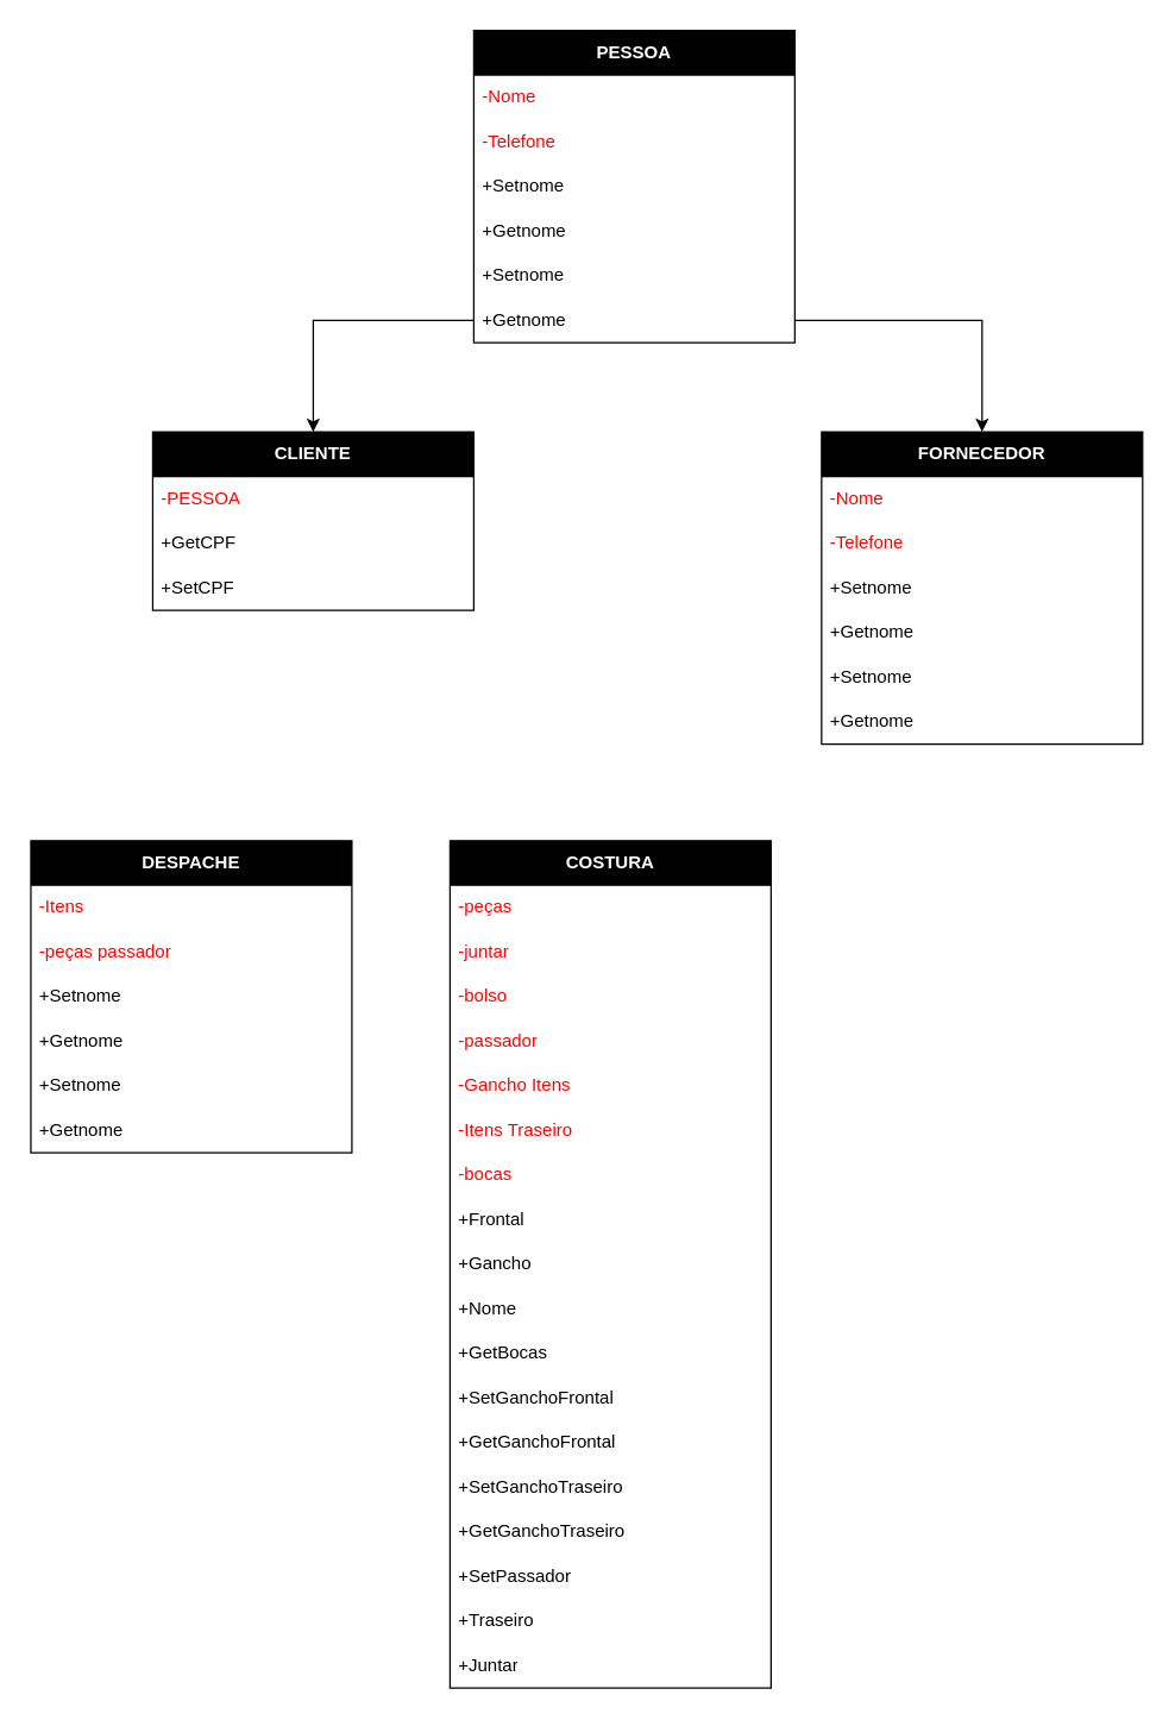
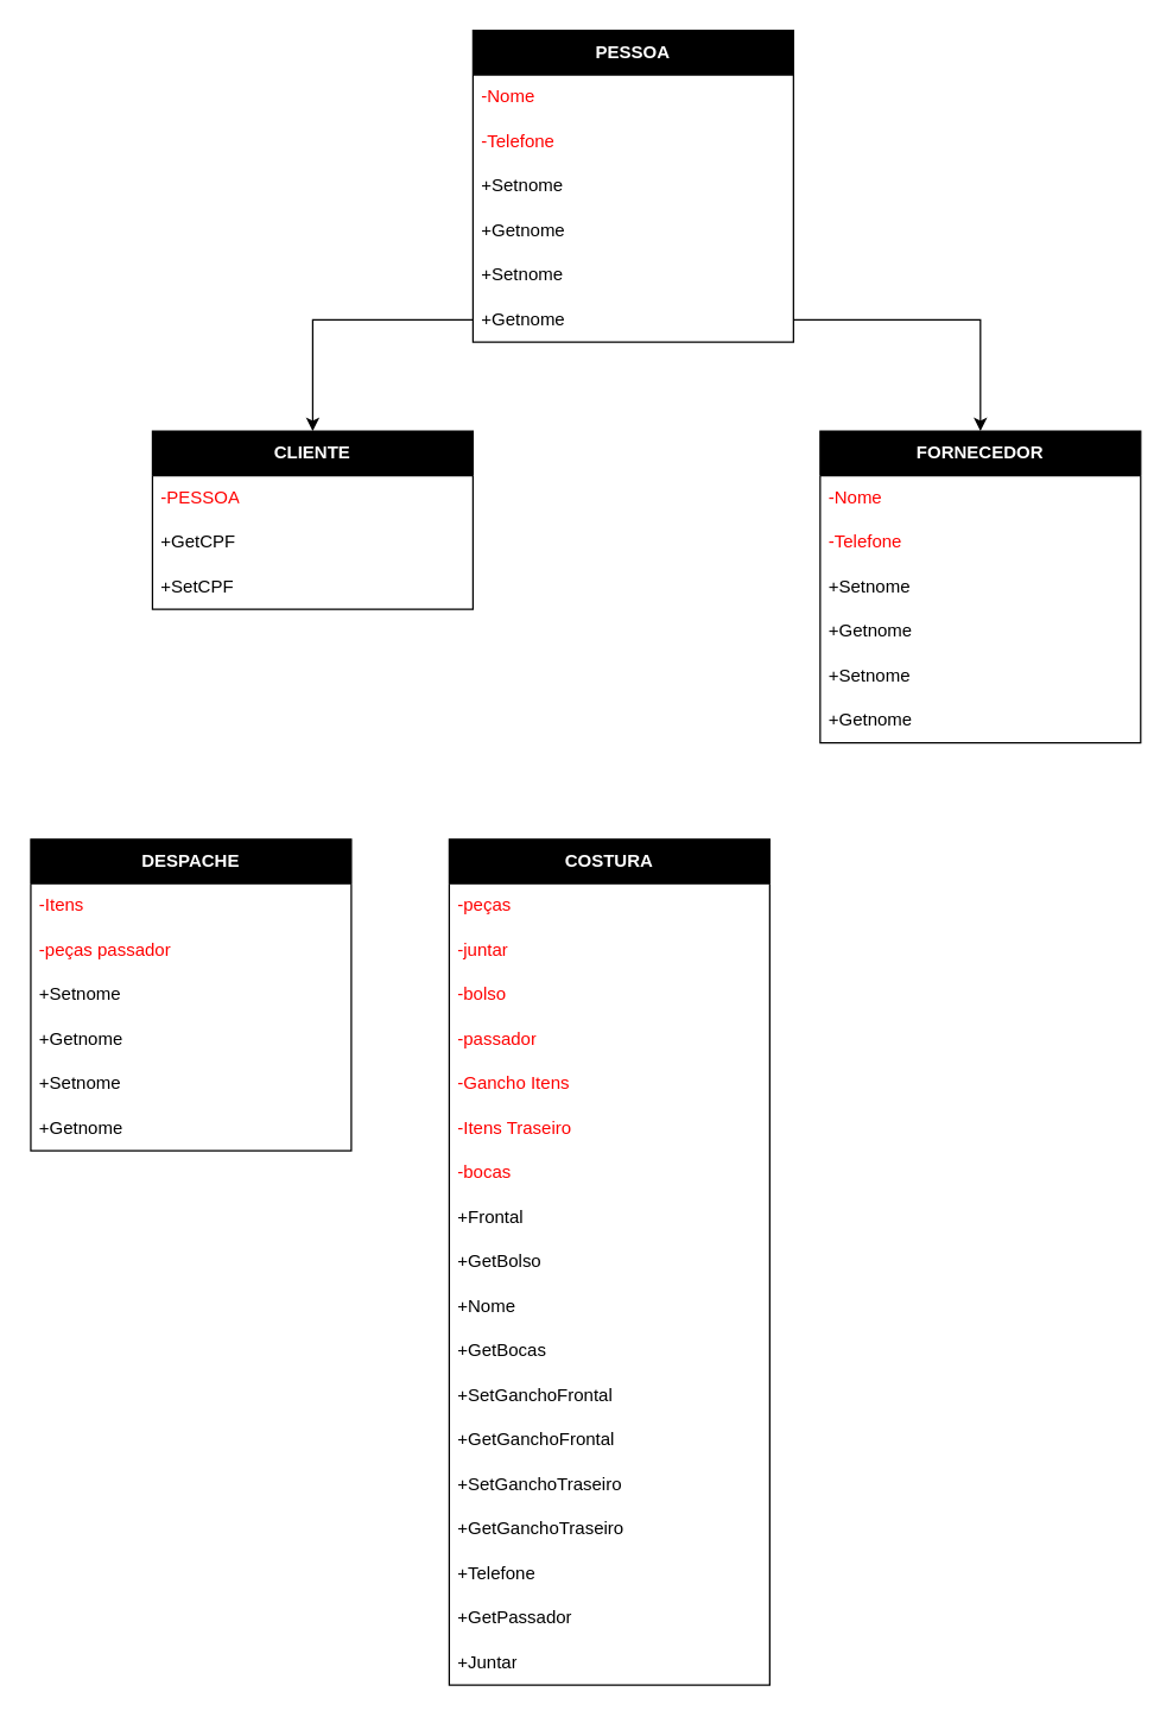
  <mxCell id="0" />
  <mxCell id="1" parent="0" />
  <mxCell id="2" value="&lt;b&gt;&lt;font color=&quot;#ffffff&quot;&gt;PESSOA&lt;/font&gt;&lt;/b&gt;" style="swimlane;fontStyle=0;childLayout=stackLayout;horizontal=1;startSize=30;horizontalStack=0;resizeParent=1;resizeParentMax=0;resizeLast=0;collapsible=1;marginBottom=0;whiteSpace=wrap;html=1;fillColor=#000000;" vertex="1" parent="1"><mxGeometry x="318" y="20" width="216" height="210" as="geometry" /></mxCell>
  <mxCell id="3" value="&lt;font color=&quot;#ff0000&quot;&gt;-Nome&lt;/font&gt;" style="text;strokeColor=none;fillColor=none;align=left;verticalAlign=middle;spacingLeft=4;spacingRight=4;overflow=hidden;points=[[0,0.5],[1,0.5]];portConstraint=eastwest;rotatable=0;whiteSpace=wrap;html=1;" vertex="1" parent="2"><mxGeometry y="30" width="216" height="30" as="geometry" /></mxCell>
  <mxCell id="4" value="&lt;font color=&quot;#ff0000&quot;&gt;-Telefone&lt;/font&gt;" style="text;strokeColor=none;fillColor=none;align=left;verticalAlign=middle;spacingLeft=4;spacingRight=4;overflow=hidden;points=[[0,0.5],[1,0.5]];portConstraint=eastwest;rotatable=0;whiteSpace=wrap;html=1;" vertex="1" parent="2"><mxGeometry y="60" width="216" height="30" as="geometry" /></mxCell>
  <mxCell id="5" value="+Setnome" style="text;strokeColor=none;fillColor=none;align=left;verticalAlign=middle;spacingLeft=4;spacingRight=4;overflow=hidden;points=[[0,0.5],[1,0.5]];portConstraint=eastwest;rotatable=0;whiteSpace=wrap;html=1;" vertex="1" parent="2"><mxGeometry y="90" width="216" height="30" as="geometry" /></mxCell>
  <mxCell id="6" value="+Getnome" style="text;strokeColor=none;fillColor=none;align=left;verticalAlign=middle;spacingLeft=4;spacingRight=4;overflow=hidden;points=[[0,0.5],[1,0.5]];portConstraint=eastwest;rotatable=0;whiteSpace=wrap;html=1;" vertex="1" parent="2"><mxGeometry y="120" width="216" height="30" as="geometry" /></mxCell>
  <mxCell id="7" value="+Setnome" style="text;strokeColor=none;fillColor=none;align=left;verticalAlign=middle;spacingLeft=4;spacingRight=4;overflow=hidden;points=[[0,0.5],[1,0.5]];portConstraint=eastwest;rotatable=0;whiteSpace=wrap;html=1;" vertex="1" parent="2"><mxGeometry y="150" width="216" height="30" as="geometry" /></mxCell>
  <mxCell id="8" value="+Getnome" style="text;strokeColor=none;fillColor=none;align=left;verticalAlign=middle;spacingLeft=4;spacingRight=4;overflow=hidden;points=[[0,0.5],[1,0.5]];portConstraint=eastwest;rotatable=0;whiteSpace=wrap;html=1;" vertex="1" parent="2"><mxGeometry y="180" width="216" height="30" as="geometry" /></mxCell>
  <mxCell id="9" value="&lt;font color=&quot;#ffffff&quot;&gt;&lt;b&gt;CLIENTE&lt;/b&gt;&lt;/font&gt;" style="swimlane;fontStyle=0;childLayout=stackLayout;horizontal=1;startSize=30;horizontalStack=0;resizeParent=1;resizeParentMax=0;resizeLast=0;collapsible=1;marginBottom=0;whiteSpace=wrap;html=1;fillColor=#000000;" vertex="1" parent="1"><mxGeometry x="102" y="290" width="216" height="120" as="geometry" /></mxCell>
  <mxCell id="10" value="&lt;font color=&quot;#ff0000&quot;&gt;-PESSOA&lt;/font&gt;" style="text;strokeColor=none;fillColor=none;align=left;verticalAlign=middle;spacingLeft=4;spacingRight=4;overflow=hidden;points=[[0,0.5],[1,0.5]];portConstraint=eastwest;rotatable=0;whiteSpace=wrap;html=1;" vertex="1" parent="9"><mxGeometry y="30" width="216" height="30" as="geometry" /></mxCell>
  <mxCell id="11" value="+GetCPF" style="text;strokeColor=none;fillColor=none;align=left;verticalAlign=middle;spacingLeft=4;spacingRight=4;overflow=hidden;points=[[0,0.5],[1,0.5]];portConstraint=eastwest;rotatable=0;whiteSpace=wrap;html=1;" vertex="1" parent="9"><mxGeometry y="60" width="216" height="30" as="geometry" /></mxCell>
  <mxCell id="12" value="+SetCPF" style="text;strokeColor=none;fillColor=none;align=left;verticalAlign=middle;spacingLeft=4;spacingRight=4;overflow=hidden;points=[[0,0.5],[1,0.5]];portConstraint=eastwest;rotatable=0;whiteSpace=wrap;html=1;" vertex="1" parent="9"><mxGeometry y="90" width="216" height="30" as="geometry" /></mxCell>
  <mxCell id="13" style="edgeStyle=orthogonalEdgeStyle;rounded=0;orthogonalLoop=1;jettySize=auto;html=1;" edge="1" parent="1" source="8" target="9"><mxGeometry relative="1" as="geometry" /></mxCell>
  <mxCell id="14" value="&lt;font color=&quot;#ffffff&quot;&gt;&lt;b&gt;FORNECEDOR&lt;/b&gt;&lt;/font&gt;" style="swimlane;fontStyle=0;childLayout=stackLayout;horizontal=1;startSize=30;horizontalStack=0;resizeParent=1;resizeParentMax=0;resizeLast=0;collapsible=1;marginBottom=0;whiteSpace=wrap;html=1;fillColor=#000000;" vertex="1" parent="1"><mxGeometry x="552" y="290" width="216" height="210" as="geometry" /></mxCell>
  <mxCell id="15" value="&lt;font color=&quot;#ff0000&quot;&gt;-Nome&lt;/font&gt;" style="text;strokeColor=none;fillColor=none;align=left;verticalAlign=middle;spacingLeft=4;spacingRight=4;overflow=hidden;points=[[0,0.5],[1,0.5]];portConstraint=eastwest;rotatable=0;whiteSpace=wrap;html=1;" vertex="1" parent="14"><mxGeometry y="30" width="216" height="30" as="geometry" /></mxCell>
  <mxCell id="16" value="&lt;font color=&quot;#ff0000&quot;&gt;-Telefone&lt;/font&gt;" style="text;strokeColor=none;fillColor=none;align=left;verticalAlign=middle;spacingLeft=4;spacingRight=4;overflow=hidden;points=[[0,0.5],[1,0.5]];portConstraint=eastwest;rotatable=0;whiteSpace=wrap;html=1;" vertex="1" parent="14"><mxGeometry y="60" width="216" height="30" as="geometry" /></mxCell>
  <mxCell id="17" value="+Setnome" style="text;strokeColor=none;fillColor=none;align=left;verticalAlign=middle;spacingLeft=4;spacingRight=4;overflow=hidden;points=[[0,0.5],[1,0.5]];portConstraint=eastwest;rotatable=0;whiteSpace=wrap;html=1;" vertex="1" parent="14"><mxGeometry y="90" width="216" height="30" as="geometry" /></mxCell>
  <mxCell id="18" value="+Getnome" style="text;strokeColor=none;fillColor=none;align=left;verticalAlign=middle;spacingLeft=4;spacingRight=4;overflow=hidden;points=[[0,0.5],[1,0.5]];portConstraint=eastwest;rotatable=0;whiteSpace=wrap;html=1;" vertex="1" parent="14"><mxGeometry y="120" width="216" height="30" as="geometry" /></mxCell>
  <mxCell id="19" value="+Setnome" style="text;strokeColor=none;fillColor=none;align=left;verticalAlign=middle;spacingLeft=4;spacingRight=4;overflow=hidden;points=[[0,0.5],[1,0.5]];portConstraint=eastwest;rotatable=0;whiteSpace=wrap;html=1;" vertex="1" parent="14"><mxGeometry y="150" width="216" height="30" as="geometry" /></mxCell>
  <mxCell id="20" value="+Getnome" style="text;strokeColor=none;fillColor=none;align=left;verticalAlign=middle;spacingLeft=4;spacingRight=4;overflow=hidden;points=[[0,0.5],[1,0.5]];portConstraint=eastwest;rotatable=0;whiteSpace=wrap;html=1;" vertex="1" parent="14"><mxGeometry y="180" width="216" height="30" as="geometry" /></mxCell>
  <mxCell id="21" style="edgeStyle=orthogonalEdgeStyle;rounded=0;orthogonalLoop=1;jettySize=auto;html=1;" edge="1" parent="1" source="8" target="14"><mxGeometry relative="1" as="geometry" /></mxCell>
  <mxCell id="22" value="&lt;font color=&quot;#ffffff&quot;&gt;&lt;b&gt;COSTURA&lt;/b&gt;&lt;/font&gt;" style="swimlane;fontStyle=0;childLayout=stackLayout;horizontal=1;startSize=30;horizontalStack=0;resizeParent=1;resizeParentMax=0;resizeLast=0;collapsible=1;marginBottom=0;whiteSpace=wrap;html=1;fillColor=#000000;" vertex="1" parent="1"><mxGeometry x="302" y="565" width="216" height="570" as="geometry" /></mxCell>
  <mxCell id="23" value="&lt;font color=&quot;#ff0000&quot;&gt;-peças&lt;/font&gt;" style="text;strokeColor=none;fillColor=none;align=left;verticalAlign=middle;spacingLeft=4;spacingRight=4;overflow=hidden;points=[[0,0.5],[1,0.5]];portConstraint=eastwest;rotatable=0;whiteSpace=wrap;html=1;" vertex="1" parent="22"><mxGeometry y="30" width="216" height="30" as="geometry" /></mxCell>
  <mxCell id="24" value="&lt;font color=&quot;#ff0000&quot;&gt;-juntar&lt;/font&gt;" style="text;strokeColor=none;fillColor=none;align=left;verticalAlign=middle;spacingLeft=4;spacingRight=4;overflow=hidden;points=[[0,0.5],[1,0.5]];portConstraint=eastwest;rotatable=0;whiteSpace=wrap;html=1;" vertex="1" parent="22"><mxGeometry y="60" width="216" height="30" as="geometry" /></mxCell>
  <mxCell id="25" value="&lt;font color=&quot;#ff0000&quot;&gt;-bolso&lt;/font&gt;&lt;span style=&quot;color: rgba(0, 0, 0, 0); font-family: monospace; font-size: 0px; text-wrap: nowrap;&quot;&gt;%3CmxGraphModel%3E%3Croot%3E%3CmxCell%20id%3D%220%22%2F%3E%3CmxCell%20id%3D%221%22%20parent%3D%220%22%2F%3E%3CmxCell%20id%3D%222%22%20value%3D%22%26lt%3Bfont%20color%3D%26quot%3B%23ff0000%26quot%3B%26gt%3B-juntar%26lt%3B%2Ffont%26gt%3B%22%20style%3D%22text%3BstrokeColor%3Dnone%3BfillColor%3Dnone%3Balign%3Dleft%3BverticalAlign%3Dmiddle%3BspacingLeft%3D4%3BspacingRight%3D4%3Boverflow%3Dhidden%3Bpoints%3D%5B%5B0%2C0.5%5D%2C%5B1%2C0.5%5D%5D%3BportConstraint%3Deastwest%3Brotatable%3D0%3BwhiteSpace%3Dwrap%3Bhtml%3D1%3B%22%20vertex%3D%221%22%20parent%3D%221%22%3E%3CmxGeometry%20x%3D%22306%22%20y%3D%22660%22%20width%3D%22216%22%20height%3D%2230%22%20as%3D%22geometry%22%2F%3E%3C%2FmxCell%3E%3C%2Froot%3E%3C%2FmxGraphModel%3E&lt;/span&gt;" style="text;strokeColor=none;fillColor=none;align=left;verticalAlign=middle;spacingLeft=4;spacingRight=4;overflow=hidden;points=[[0,0.5],[1,0.5]];portConstraint=eastwest;rotatable=0;whiteSpace=wrap;html=1;" vertex="1" parent="22"><mxGeometry y="90" width="216" height="30" as="geometry" /></mxCell>
  <mxCell id="26" value="&lt;font color=&quot;#ff0000&quot;&gt;-passador&lt;/font&gt;" style="text;strokeColor=none;fillColor=none;align=left;verticalAlign=middle;spacingLeft=4;spacingRight=4;overflow=hidden;points=[[0,0.5],[1,0.5]];portConstraint=eastwest;rotatable=0;whiteSpace=wrap;html=1;" vertex="1" parent="22"><mxGeometry y="120" width="216" height="30" as="geometry" /></mxCell>
  <mxCell id="27" value="&lt;font color=&quot;#ff0000&quot;&gt;-Gancho Itens&lt;/font&gt;" style="text;strokeColor=none;fillColor=none;align=left;verticalAlign=middle;spacingLeft=4;spacingRight=4;overflow=hidden;points=[[0,0.5],[1,0.5]];portConstraint=eastwest;rotatable=0;whiteSpace=wrap;html=1;" vertex="1" parent="22"><mxGeometry y="150" width="216" height="30" as="geometry" /></mxCell>
  <mxCell id="28" value="&lt;font color=&quot;#ff0000&quot;&gt;-Itens Traseiro&lt;/font&gt;" style="text;strokeColor=none;fillColor=none;align=left;verticalAlign=middle;spacingLeft=4;spacingRight=4;overflow=hidden;points=[[0,0.5],[1,0.5]];portConstraint=eastwest;rotatable=0;whiteSpace=wrap;html=1;" vertex="1" parent="22"><mxGeometry y="180" width="216" height="30" as="geometry" /></mxCell>
  <mxCell id="29" value="&lt;font color=&quot;#ff0000&quot;&gt;-bocas&lt;/font&gt;" style="text;strokeColor=none;fillColor=none;align=left;verticalAlign=middle;spacingLeft=4;spacingRight=4;overflow=hidden;points=[[0,0.5],[1,0.5]];portConstraint=eastwest;rotatable=0;whiteSpace=wrap;html=1;" vertex="1" parent="22"><mxGeometry y="210" width="216" height="30" as="geometry" /></mxCell>
  <mxCell id="30" value="+Frontal" style="text;strokeColor=none;fillColor=none;align=left;verticalAlign=middle;spacingLeft=4;spacingRight=4;overflow=hidden;points=[[0,0.5],[1,0.5]];portConstraint=eastwest;rotatable=0;whiteSpace=wrap;html=1;" vertex="1" parent="22"><mxGeometry y="240" width="216" height="30" as="geometry" /></mxCell>
- <mxCell id="31" value="+Gancho" style="text;strokeColor=none;fillColor=none;align=left;verticalAlign=middle;spacingLeft=4;spacingRight=4;overflow=hidden;points=[[0,0.5],[1,0.5]];portConstraint=eastwest;rotatable=0;whiteSpace=wrap;html=1;" vertex="1" parent="22"><mxGeometry y="270" width="216" height="30" as="geometry" /></mxCell>
+ <mxCell id="31" value="+GetBolso" style="text;strokeColor=none;fillColor=none;align=left;verticalAlign=middle;spacingLeft=4;spacingRight=4;overflow=hidden;points=[[0,0.5],[1,0.5]];portConstraint=eastwest;rotatable=0;whiteSpace=wrap;html=1;" vertex="1" parent="22"><mxGeometry y="270" width="216" height="30" as="geometry" /></mxCell>
  <mxCell id="32" value="+Nome" style="text;strokeColor=none;fillColor=none;align=left;verticalAlign=middle;spacingLeft=4;spacingRight=4;overflow=hidden;points=[[0,0.5],[1,0.5]];portConstraint=eastwest;rotatable=0;whiteSpace=wrap;html=1;" vertex="1" parent="22"><mxGeometry y="300" width="216" height="30" as="geometry" /></mxCell>
  <mxCell id="33" value="+GetBocas" style="text;strokeColor=none;fillColor=none;align=left;verticalAlign=middle;spacingLeft=4;spacingRight=4;overflow=hidden;points=[[0,0.5],[1,0.5]];portConstraint=eastwest;rotatable=0;whiteSpace=wrap;html=1;" vertex="1" parent="22"><mxGeometry y="330" width="216" height="30" as="geometry" /></mxCell>
  <mxCell id="34" value="+SetGanchoFrontal" style="text;strokeColor=none;fillColor=none;align=left;verticalAlign=middle;spacingLeft=4;spacingRight=4;overflow=hidden;points=[[0,0.5],[1,0.5]];portConstraint=eastwest;rotatable=0;whiteSpace=wrap;html=1;" vertex="1" parent="22"><mxGeometry y="360" width="216" height="30" as="geometry" /></mxCell>
  <mxCell id="35" value="+GetGanchoFrontal" style="text;strokeColor=none;fillColor=none;align=left;verticalAlign=middle;spacingLeft=4;spacingRight=4;overflow=hidden;points=[[0,0.5],[1,0.5]];portConstraint=eastwest;rotatable=0;whiteSpace=wrap;html=1;" vertex="1" parent="22"><mxGeometry y="390" width="216" height="30" as="geometry" /></mxCell>
  <mxCell id="36" value="+SetGanchoTraseiro" style="text;strokeColor=none;fillColor=none;align=left;verticalAlign=middle;spacingLeft=4;spacingRight=4;overflow=hidden;points=[[0,0.5],[1,0.5]];portConstraint=eastwest;rotatable=0;whiteSpace=wrap;html=1;" vertex="1" parent="22"><mxGeometry y="420" width="216" height="30" as="geometry" /></mxCell>
  <mxCell id="37" value="+GetGanchoTraseiro" style="text;strokeColor=none;fillColor=none;align=left;verticalAlign=middle;spacingLeft=4;spacingRight=4;overflow=hidden;points=[[0,0.5],[1,0.5]];portConstraint=eastwest;rotatable=0;whiteSpace=wrap;html=1;" vertex="1" parent="22"><mxGeometry y="450" width="216" height="30" as="geometry" /></mxCell>
- <mxCell id="38" value="+SetPassador" style="text;strokeColor=none;fillColor=none;align=left;verticalAlign=middle;spacingLeft=4;spacingRight=4;overflow=hidden;points=[[0,0.5],[1,0.5]];portConstraint=eastwest;rotatable=0;whiteSpace=wrap;html=1;" vertex="1" parent="22"><mxGeometry y="480" width="216" height="30" as="geometry" /></mxCell>
- <mxCell id="39" value="+Traseiro" style="text;strokeColor=none;fillColor=none;align=left;verticalAlign=middle;spacingLeft=4;spacingRight=4;overflow=hidden;points=[[0,0.5],[1,0.5]];portConstraint=eastwest;rotatable=0;whiteSpace=wrap;html=1;" vertex="1" parent="22"><mxGeometry y="510" width="216" height="30" as="geometry" /></mxCell>
+ <mxCell id="38" value="+Telefone" style="text;strokeColor=none;fillColor=none;align=left;verticalAlign=middle;spacingLeft=4;spacingRight=4;overflow=hidden;points=[[0,0.5],[1,0.5]];portConstraint=eastwest;rotatable=0;whiteSpace=wrap;html=1;" vertex="1" parent="22"><mxGeometry y="480" width="216" height="30" as="geometry" /></mxCell>
+ <mxCell id="39" value="+GetPassador" style="text;strokeColor=none;fillColor=none;align=left;verticalAlign=middle;spacingLeft=4;spacingRight=4;overflow=hidden;points=[[0,0.5],[1,0.5]];portConstraint=eastwest;rotatable=0;whiteSpace=wrap;html=1;" vertex="1" parent="22"><mxGeometry y="510" width="216" height="30" as="geometry" /></mxCell>
  <mxCell id="40" value="+Juntar" style="text;strokeColor=none;fillColor=none;align=left;verticalAlign=middle;spacingLeft=4;spacingRight=4;overflow=hidden;points=[[0,0.5],[1,0.5]];portConstraint=eastwest;rotatable=0;whiteSpace=wrap;html=1;" vertex="1" parent="22"><mxGeometry y="540" width="216" height="30" as="geometry" /></mxCell>
  <mxCell id="41" value="&lt;font color=&quot;#ffffff&quot;&gt;&lt;b&gt;DESPACHE&lt;/b&gt;&lt;/font&gt;" style="swimlane;fontStyle=0;childLayout=stackLayout;horizontal=1;startSize=30;horizontalStack=0;resizeParent=1;resizeParentMax=0;resizeLast=0;collapsible=1;marginBottom=0;whiteSpace=wrap;html=1;fillColor=#000000;" vertex="1" parent="1"><mxGeometry x="20" y="565" width="216" height="210" as="geometry" /></mxCell>
  <mxCell id="42" value="&lt;font color=&quot;#ff0000&quot;&gt;-Itens&lt;/font&gt;" style="text;strokeColor=none;fillColor=none;align=left;verticalAlign=middle;spacingLeft=4;spacingRight=4;overflow=hidden;points=[[0,0.5],[1,0.5]];portConstraint=eastwest;rotatable=0;whiteSpace=wrap;html=1;" vertex="1" parent="41"><mxGeometry y="30" width="216" height="30" as="geometry" /></mxCell>
  <mxCell id="43" value="&lt;font color=&quot;#ff0000&quot;&gt;-peças passador&lt;/font&gt;" style="text;strokeColor=none;fillColor=none;align=left;verticalAlign=middle;spacingLeft=4;spacingRight=4;overflow=hidden;points=[[0,0.5],[1,0.5]];portConstraint=eastwest;rotatable=0;whiteSpace=wrap;html=1;" vertex="1" parent="41"><mxGeometry y="60" width="216" height="30" as="geometry" /></mxCell>
  <mxCell id="44" value="+Setnome" style="text;strokeColor=none;fillColor=none;align=left;verticalAlign=middle;spacingLeft=4;spacingRight=4;overflow=hidden;points=[[0,0.5],[1,0.5]];portConstraint=eastwest;rotatable=0;whiteSpace=wrap;html=1;" vertex="1" parent="41"><mxGeometry y="90" width="216" height="30" as="geometry" /></mxCell>
  <mxCell id="45" value="+Getnome" style="text;strokeColor=none;fillColor=none;align=left;verticalAlign=middle;spacingLeft=4;spacingRight=4;overflow=hidden;points=[[0,0.5],[1,0.5]];portConstraint=eastwest;rotatable=0;whiteSpace=wrap;html=1;" vertex="1" parent="41"><mxGeometry y="120" width="216" height="30" as="geometry" /></mxCell>
  <mxCell id="46" value="+Setnome" style="text;strokeColor=none;fillColor=none;align=left;verticalAlign=middle;spacingLeft=4;spacingRight=4;overflow=hidden;points=[[0,0.5],[1,0.5]];portConstraint=eastwest;rotatable=0;whiteSpace=wrap;html=1;" vertex="1" parent="41"><mxGeometry y="150" width="216" height="30" as="geometry" /></mxCell>
  <mxCell id="47" value="+Getnome" style="text;strokeColor=none;fillColor=none;align=left;verticalAlign=middle;spacingLeft=4;spacingRight=4;overflow=hidden;points=[[0,0.5],[1,0.5]];portConstraint=eastwest;rotatable=0;whiteSpace=wrap;html=1;" vertex="1" parent="41"><mxGeometry y="180" width="216" height="30" as="geometry" /></mxCell>
